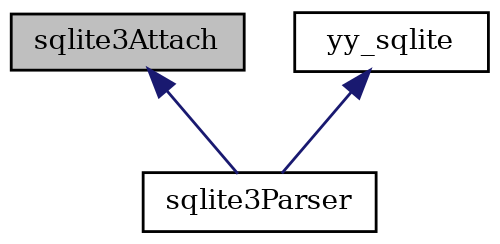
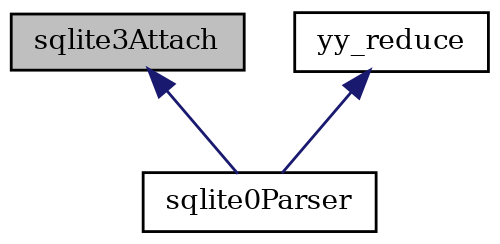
  digraph {
    fontname="DejaVu Serif"
    rankdir=TB
    node [color=black fillcolor=white fontname="DejaVu Serif" fontsize=10 shape=record style=filled]
    edge [color=midnightblue dir=back fontname="DejaVu Serif" fontsize=10 labelfontname=FreeSans labelfontsize=10 style=solid]
    n1 [fillcolor=grey75 fontcolor=black height=0.2 label=sqlite3Attach width=0.4]
-   n2 [height=0.2 label=sqlite3Parser width=0.4]
-   n3 [height=0.2 label=yy_sqlite width=0.4]
+   n2 [height=0.2 label=sqlite0Parser width=0.4]
+   n3 [height=0.2 label=yy_reduce width=0.4]
    n1 -> n2
    n3 -> n2
  }
